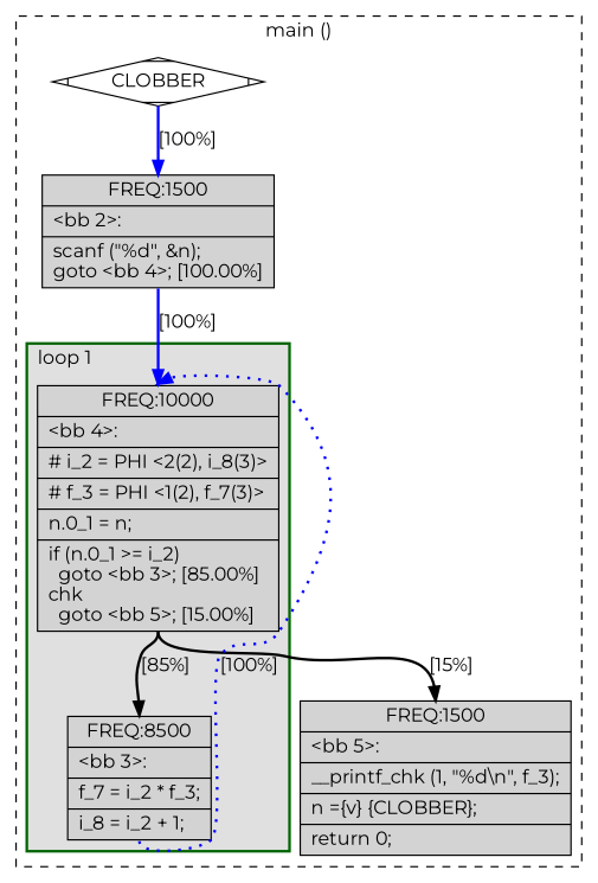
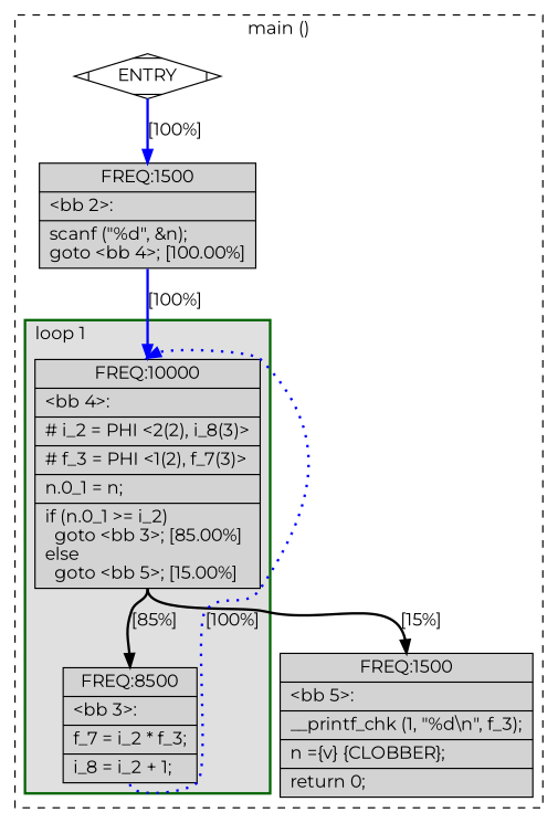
  digraph {
    fontname=Montserrat
    node [fillcolor=lightgrey fontname=Montserrat shape=record style=filled]
    edge [color=blue constraint=true fontname=Montserrat headport=n style="solid,bold" tailport=s weight=10]
-   n1 [label="{ FREQ:10000 |\<bb\ 4\>:\l|#\ i_2\ =\ PHI\ \<2(2),\ i_8(3)\>\l|#\ f_3\ =\ PHI\ \<1(2),\ f_7(3)\>\l|n.0_1\ =\ n;\l|if\ (n.0_1\ \>=\ i_2)\l\ \ goto\ \<bb\ 3\>;\ [85.00%]\lchk\l\ \ goto\ \<bb\ 5\>;\ [15.00%]\l}"]
+   n1 [label="{ FREQ:10000 |\<bb\ 4\>:\l|#\ i_2\ =\ PHI\ \<2(2),\ i_8(3)\>\l|#\ f_3\ =\ PHI\ \<1(2),\ f_7(3)\>\l|n.0_1\ =\ n;\l|if\ (n.0_1\ \>=\ i_2)\l\ \ goto\ \<bb\ 3\>;\ [85.00%]\lelse\l\ \ goto\ \<bb\ 5\>;\ [15.00%]\l}"]
    n2 [label="{ FREQ:8500 |\<bb\ 3\>:\l|f_7\ =\ i_2\ *\ f_3;\l|i_8\ =\ i_2\ +\ 1;\l}"]
    n3 [label="{ FREQ:1500 |\<bb\ 5\>:\l|__printf_chk\ (1,\ \"%d\\n\",\ f_3);\l|n\ =\{v\}\ \{CLOBBER\};\l|return\ 0;\l}"]
-   n4 [fillcolor=white label=CLOBBER shape=Mdiamond]
+   n4 [fillcolor=white label=ENTRY shape=Mdiamond]
    n5 [label="{ FREQ:1500 |\<bb\ 2\>:\l|scanf\ (\"%d\",\ &n);\lgoto\ \<bb\ 4\>;\ [100.00%]\l}"]
    subgraph cluster_1 {
      color=black
      label="main ()"
      style=dashed
      n3
      n4
      n5
      subgraph cluster_2 {
        color=darkgreen
        fillcolor=grey88
        label="loop 1"
        labeljust=l
        penwidth=2
        style=filled
        n1
        n2
      }
    }
    n1 -> n2 [color=black label="[85%]"]
    n1 -> n3 [color=black label="[15%]"]
    n2 -> n1 [constraint=false label="[100%]" style="dotted,bold"]
    n4 -> n5 [label="[100%]" weight=100]
    n5 -> n1 [label="[100%]" weight=100]
  }
